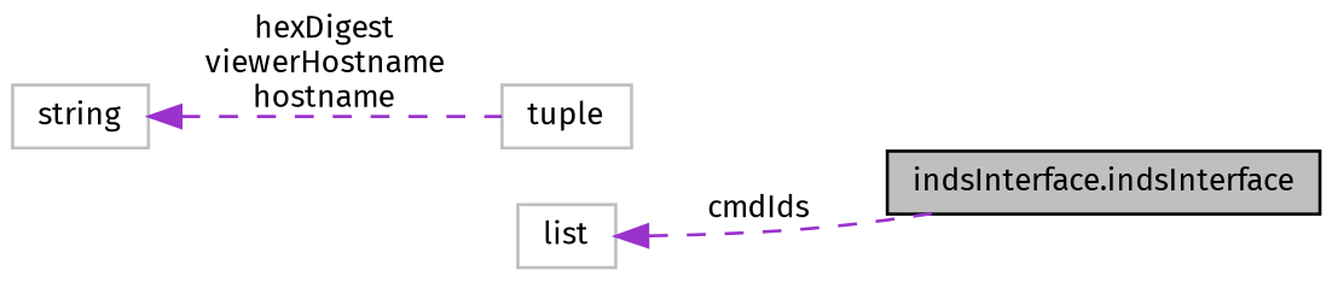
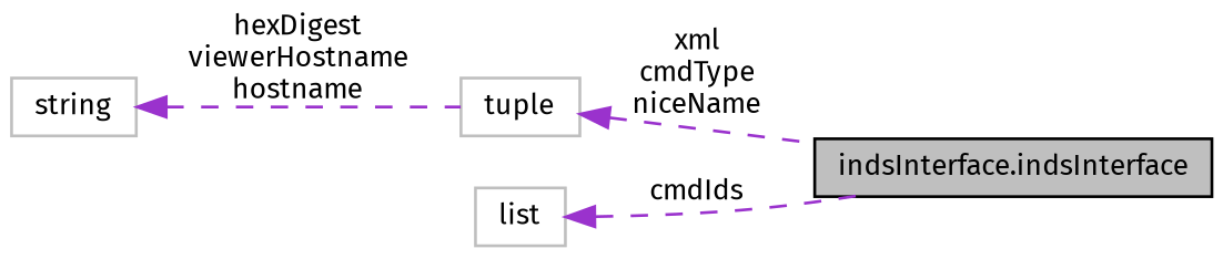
  digraph {
    fontname="Fira Sans"
    rankdir=LR
    node [color=grey75 fillcolor=white fontname="Fira Sans" fontsize=10 shape=record style=filled]
    edge [color=darkorchid3 dir=back fontname="Fira Sans" fontsize=10 labelfontname=FreeSans labelfontsize=10 style=dashed]
    n1 [color=black fillcolor=grey75 fontcolor=black height=0.2 label="indsInterface.indsInterface" width=0.4]
    n2 [height=0.2 label=string width=0.4]
    n3 [height=0.2 label=tuple width=0.4]
    n4 [height=0.2 label=list width=0.4]
    n2 -> n3 [label="hexDigest\nviewerHostname\nhostname"]
+   n3 -> n1 [label="xml\ncmdType\nniceName"]
    n4 -> n1 [label=cmdIds]
  }
